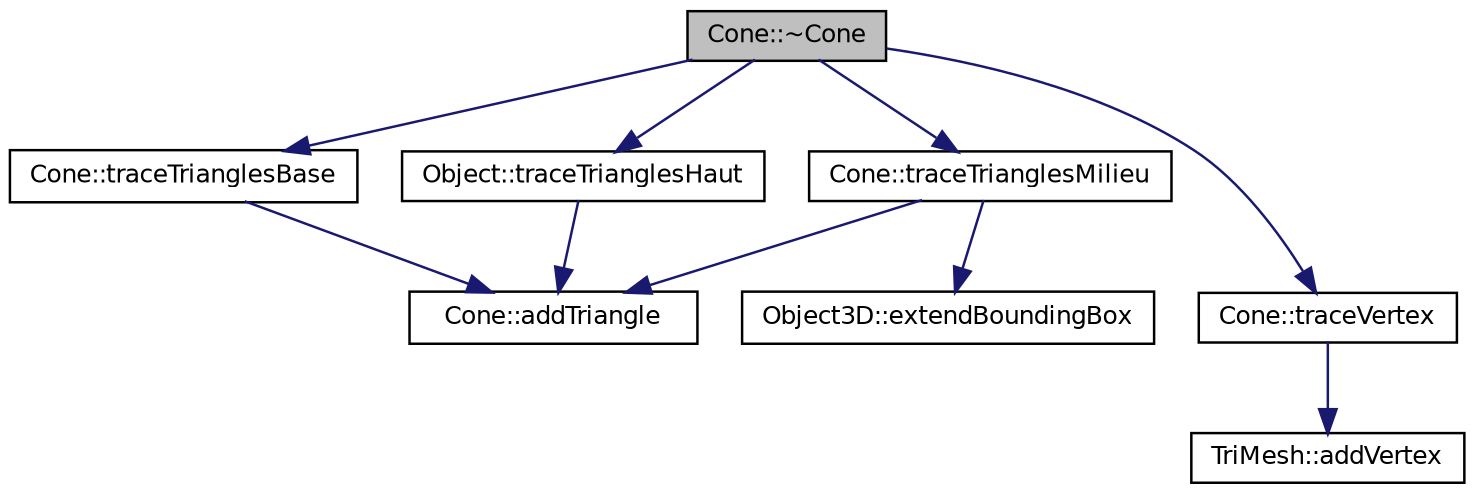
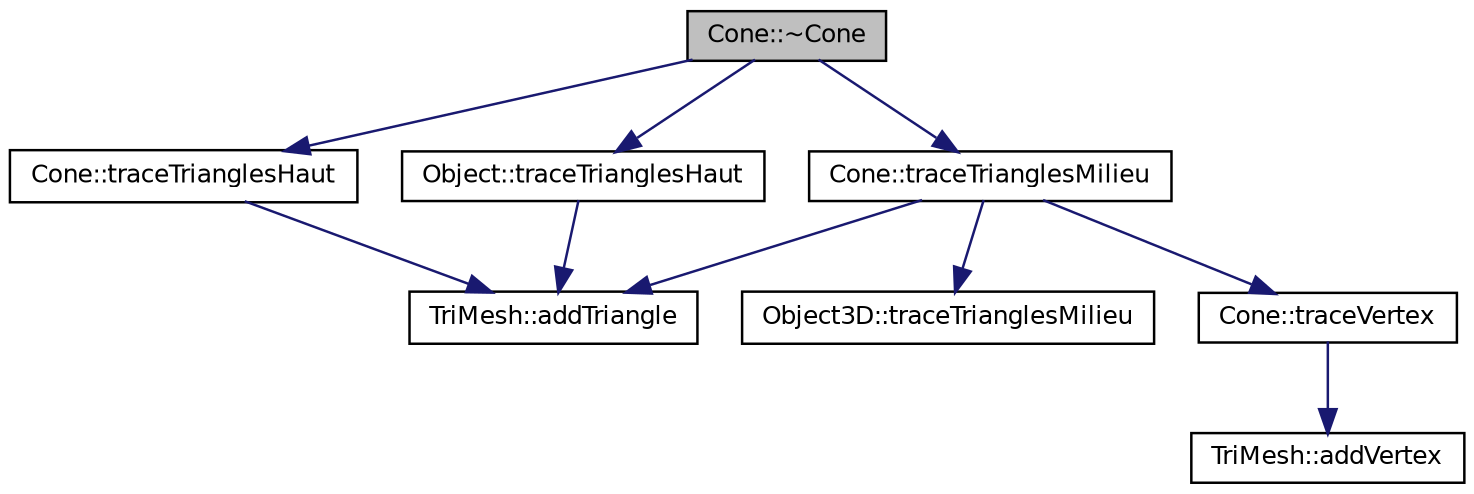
  digraph {
    rankdir=TB
    node [color=black fillcolor=white fontname=Helvetica fontsize=10 shape=record style=filled]
    edge [color=midnightblue fontname=Helvetica fontsize=10 labelfontname=Helvetica labelfontsize=10 style=solid]
    n1 [fillcolor=grey75 fontcolor=black height=0.2 label="Cone::~Cone" width=0.4]
-   n2 [height=0.2 label="Cone::traceTrianglesBase" width=0.4]
+   n2 [height=0.2 label="Cone::traceTrianglesHaut" width=0.4]
    n3 [height=0.2 label="Object::traceTrianglesHaut" width=0.4]
    n4 [height=0.2 label="Cone::traceTrianglesMilieu" width=0.4]
    n5 [height=0.2 label="Cone::traceVertex" width=0.4]
-   n6 [height=0.2 label="Cone::addTriangle" width=0.4]
-   n7 [height=0.2 label="Object3D::extendBoundingBox" width=0.4]
+   n6 [height=0.2 label="TriMesh::addTriangle" width=0.4]
+   n7 [height=0.2 label="Object3D::traceTrianglesMilieu" width=0.4]
    n8 [height=0.2 label="TriMesh::addVertex" width=0.4]
    n1 -> n2
    n1 -> n3
    n1 -> n4
-   n1 -> n5
+   n4 -> n5
    n2 -> n6
    n3 -> n6
    n4 -> n6
    n4 -> n7
    n5 -> n8
  }
